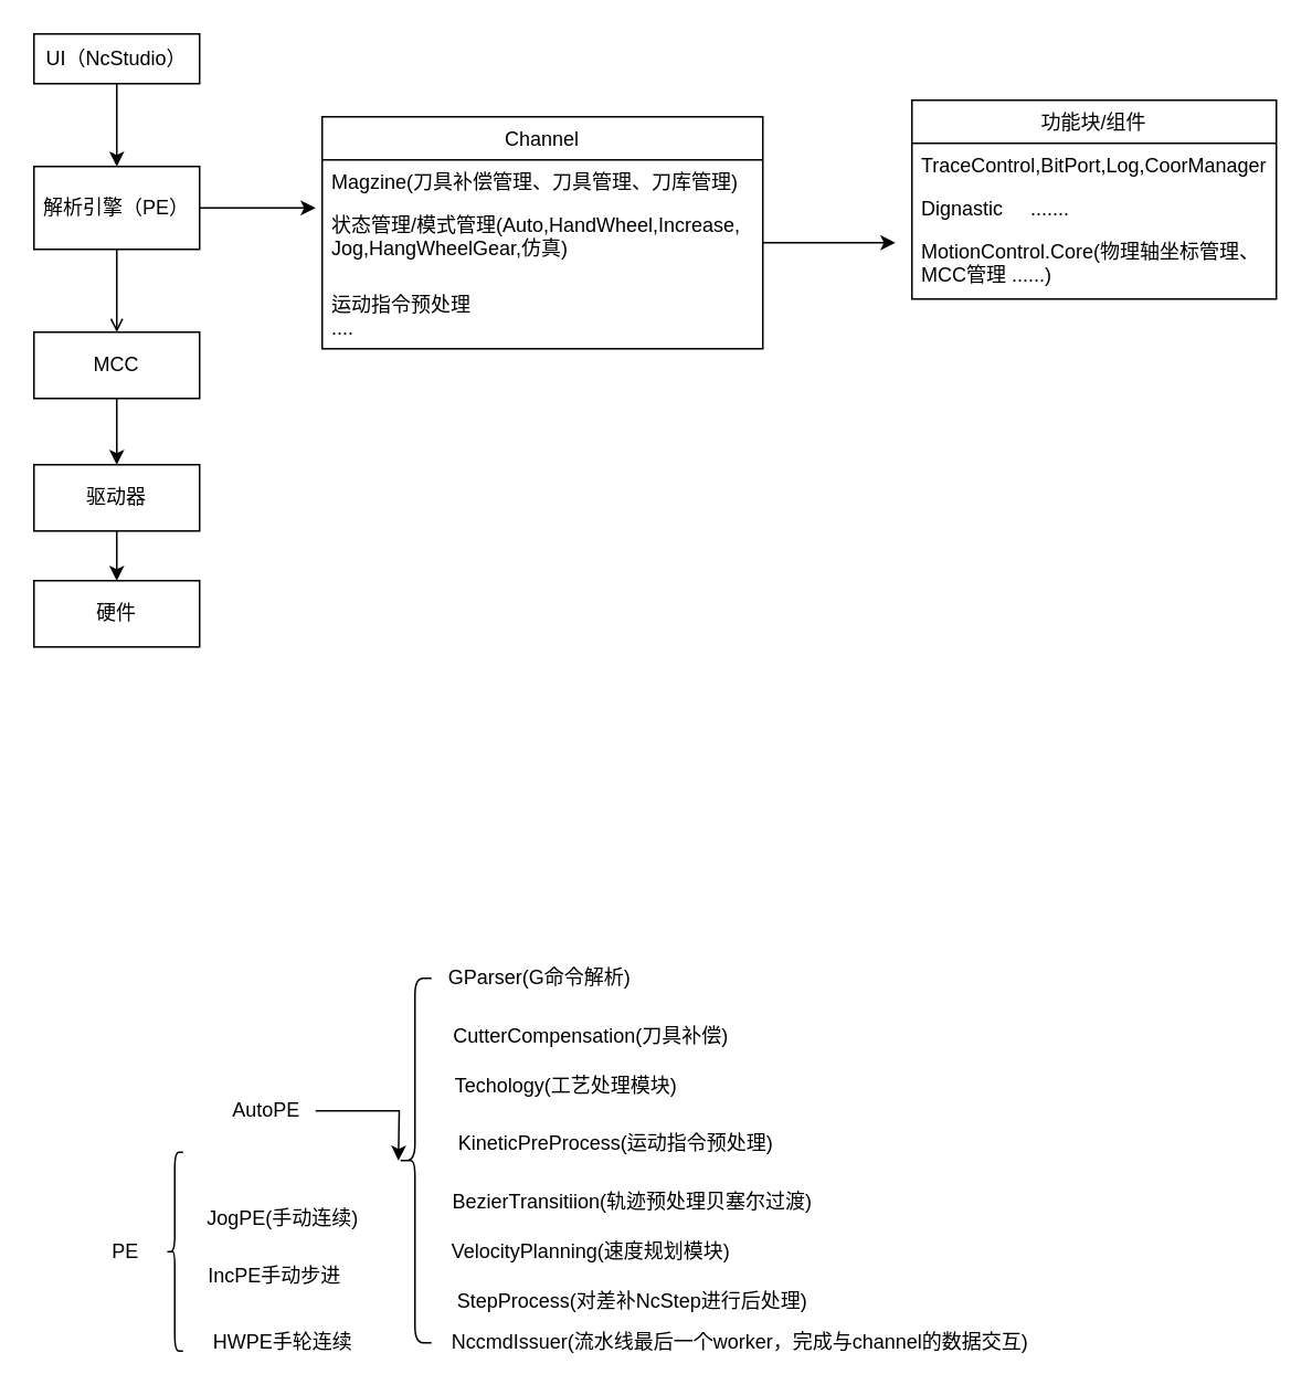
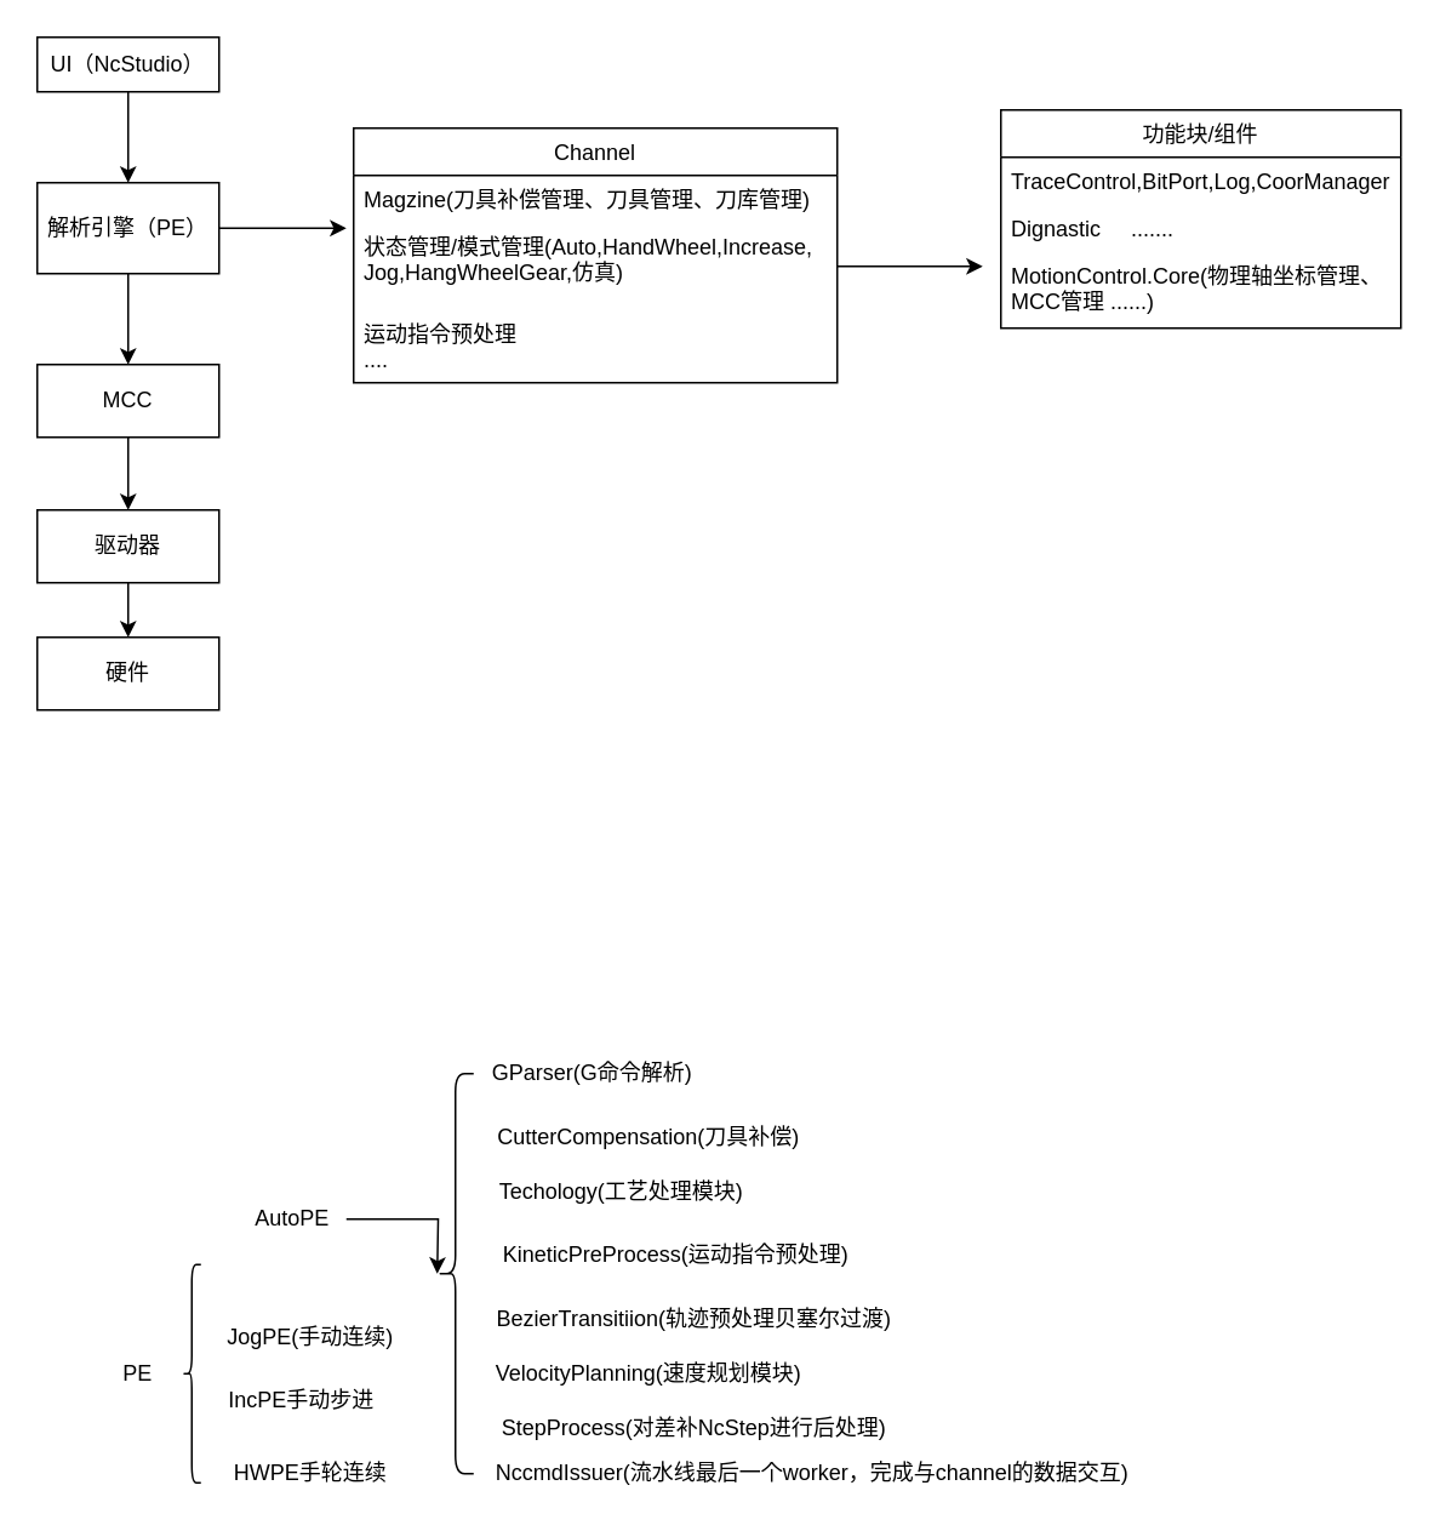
  <mxCell id="0" />
  <mxCell id="1" parent="0" />
  <mxCell id="2" style="edgeStyle=orthogonalEdgeStyle;rounded=0;orthogonalLoop=1;jettySize=auto;html=1;entryX=0.5;entryY=0;entryDx=0;entryDy=0;" edge="1" parent="1" source="3" target="6"><mxGeometry relative="1" as="geometry" /></mxCell>
  <mxCell id="3" value="UI（NcStudio）" style="rounded=0;whiteSpace=wrap;html=1;" vertex="1" parent="1"><mxGeometry x="20" y="20" width="100" height="30" as="geometry" /></mxCell>
- <mxCell id="4" style="edgeStyle=orthogonalEdgeStyle;rounded=0;orthogonalLoop=1;jettySize=auto;html=1;entryX=0.5;entryY=0;entryDx=0;entryDy=0;endArrow=open;" edge="1" parent="1" source="6" target="8"><mxGeometry relative="1" as="geometry" /></mxCell>
+ <mxCell id="4" style="edgeStyle=orthogonalEdgeStyle;rounded=0;orthogonalLoop=1;jettySize=auto;html=1;entryX=0.5;entryY=0;entryDx=0;entryDy=0;" edge="1" parent="1" source="6" target="8"><mxGeometry relative="1" as="geometry" /></mxCell>
  <mxCell id="5" style="edgeStyle=orthogonalEdgeStyle;rounded=0;orthogonalLoop=1;jettySize=auto;html=1;" edge="1" parent="1" source="6"><mxGeometry relative="1" as="geometry"><mxPoint x="190" y="125" as="targetPoint" /></mxGeometry></mxCell>
  <mxCell id="6" value="解析引擎（PE）" style="rounded=0;whiteSpace=wrap;html=1;" vertex="1" parent="1"><mxGeometry x="20" y="100" width="100" height="50" as="geometry" /></mxCell>
  <mxCell id="7" style="edgeStyle=orthogonalEdgeStyle;rounded=0;orthogonalLoop=1;jettySize=auto;html=1;entryX=0.5;entryY=0;entryDx=0;entryDy=0;" edge="1" parent="1" source="8" target="10"><mxGeometry relative="1" as="geometry" /></mxCell>
  <mxCell id="8" value="MCC" style="rounded=0;whiteSpace=wrap;html=1;" vertex="1" parent="1"><mxGeometry x="20" y="200" width="100" height="40" as="geometry" /></mxCell>
  <mxCell id="9" style="edgeStyle=orthogonalEdgeStyle;rounded=0;orthogonalLoop=1;jettySize=auto;html=1;entryX=0.5;entryY=0;entryDx=0;entryDy=0;" edge="1" parent="1" source="10" target="11"><mxGeometry relative="1" as="geometry" /></mxCell>
  <mxCell id="10" value="驱动器" style="rounded=0;whiteSpace=wrap;html=1;" vertex="1" parent="1"><mxGeometry x="20" y="280" width="100" height="40" as="geometry" /></mxCell>
  <mxCell id="11" value="硬件" style="rounded=0;whiteSpace=wrap;html=1;" vertex="1" parent="1"><mxGeometry x="20" y="350" width="100" height="40" as="geometry" /></mxCell>
  <mxCell id="12" value="" style="shape=curlyBracket;whiteSpace=wrap;html=1;rounded=1;" vertex="1" parent="1"><mxGeometry x="100" y="695" width="10" height="120" as="geometry" /></mxCell>
  <mxCell id="13" style="edgeStyle=orthogonalEdgeStyle;rounded=0;orthogonalLoop=1;jettySize=auto;html=1;" edge="1" parent="1" source="14"><mxGeometry relative="1" as="geometry"><mxPoint x="240" y="700" as="targetPoint" /></mxGeometry></mxCell>
  <mxCell id="14" value="AutoPE&lt;br&gt;" style="text;html=1;align=center;verticalAlign=middle;resizable=0;points=[];autosize=1;strokeColor=none;" vertex="1" parent="1"><mxGeometry x="130" y="660" width="60" height="20" as="geometry" /></mxCell>
  <mxCell id="15" value="JogPE(手动连续)" style="text;html=1;align=center;verticalAlign=middle;resizable=0;points=[];autosize=1;strokeColor=none;" vertex="1" parent="1"><mxGeometry x="115" y="725" width="110" height="20" as="geometry" /></mxCell>
  <mxCell id="16" value="IncPE手动步进" style="text;html=1;align=center;verticalAlign=middle;resizable=0;points=[];autosize=1;strokeColor=none;" vertex="1" parent="1"><mxGeometry x="115" y="760" width="100" height="20" as="geometry" /></mxCell>
  <mxCell id="17" value="HWPE手轮连续" style="text;html=1;align=center;verticalAlign=middle;resizable=0;points=[];autosize=1;strokeColor=none;" vertex="1" parent="1"><mxGeometry x="120" y="800" width="100" height="20" as="geometry" /></mxCell>
  <mxCell id="18" value="" style="shape=curlyBracket;whiteSpace=wrap;html=1;rounded=1;size=0.5;" vertex="1" parent="1"><mxGeometry x="240" y="590" width="20" height="220" as="geometry" /></mxCell>
  <mxCell id="19" value="GParser(G命令解析)" style="text;html=1;align=center;verticalAlign=middle;resizable=0;points=[];autosize=1;strokeColor=none;" vertex="1" parent="1"><mxGeometry x="260" y="580" width="130" height="20" as="geometry" /></mxCell>
  <mxCell id="20" value="CutterCompensation(刀具补偿)" style="text;html=1;align=center;verticalAlign=middle;resizable=0;points=[];autosize=1;strokeColor=none;" vertex="1" parent="1"><mxGeometry x="266" y="615" width="180" height="20" as="geometry" /></mxCell>
  <mxCell id="21" value="Techology(工艺处理模块)" style="text;html=1;align=center;verticalAlign=middle;resizable=0;points=[];autosize=1;strokeColor=none;" vertex="1" parent="1"><mxGeometry x="266" y="645" width="150" height="20" as="geometry" /></mxCell>
  <mxCell id="22" value="KineticPreProcess(运动指令预处理)" style="text;html=1;align=center;verticalAlign=middle;resizable=0;points=[];autosize=1;strokeColor=none;" vertex="1" parent="1"><mxGeometry x="266" y="680" width="210" height="20" as="geometry" /></mxCell>
  <mxCell id="23" value="BezierTransitiion(轨迹预处理贝塞尔过渡)" style="text;html=1;align=center;verticalAlign=middle;resizable=0;points=[];autosize=1;strokeColor=none;" vertex="1" parent="1"><mxGeometry x="266" y="715" width="230" height="20" as="geometry" /></mxCell>
  <mxCell id="24" value="VelocityPlanning(速度规划模块)" style="text;html=1;align=center;verticalAlign=middle;resizable=0;points=[];autosize=1;strokeColor=none;" vertex="1" parent="1"><mxGeometry x="266" y="745" width="180" height="20" as="geometry" /></mxCell>
  <mxCell id="25" value="StepProcess(对差补NcStep进行后处理)" style="text;html=1;align=center;verticalAlign=middle;resizable=0;points=[];autosize=1;strokeColor=none;" vertex="1" parent="1"><mxGeometry x="266" y="775" width="230" height="20" as="geometry" /></mxCell>
  <mxCell id="26" value="NccmdIssuer(流水线最后一个worker，完成与channel的数据交互)" style="text;html=1;align=center;verticalAlign=middle;resizable=0;points=[];autosize=1;strokeColor=none;" vertex="1" parent="1"><mxGeometry x="266" y="800" width="360" height="20" as="geometry" /></mxCell>
  <mxCell id="27" value="PE" style="text;html=1;align=center;verticalAlign=middle;resizable=0;points=[];autosize=1;strokeColor=none;" vertex="1" parent="1"><mxGeometry x="60" y="745" width="30" height="20" as="geometry" /></mxCell>
  <mxCell id="28" value="Channel" style="swimlane;fontStyle=0;childLayout=stackLayout;horizontal=1;startSize=26;horizontalStack=0;resizeParent=1;resizeParentMax=0;resizeLast=0;collapsible=1;marginBottom=0;" vertex="1" parent="1"><mxGeometry x="194" y="70" width="266" height="140" as="geometry"><mxRectangle x="414" y="180" width="80" height="26" as="alternateBounds" /></mxGeometry></mxCell>
  <mxCell id="29" value="Magzine(刀具补偿管理、刀具管理、刀库管理)" style="text;strokeColor=none;fillColor=none;align=left;verticalAlign=top;spacingLeft=4;spacingRight=4;overflow=hidden;rotatable=0;points=[[0,0.5],[1,0.5]];portConstraint=eastwest;" vertex="1" parent="28"><mxGeometry y="26" width="266" height="26" as="geometry" /></mxCell>
  <mxCell id="30" value="状态管理/模式管理(Auto,HandWheel,Increase,&#10;Jog,HangWheelGear,仿真)" style="text;strokeColor=none;fillColor=none;align=left;verticalAlign=top;spacingLeft=4;spacingRight=4;overflow=hidden;rotatable=0;points=[[0,0.5],[1,0.5]];portConstraint=eastwest;" vertex="1" parent="28"><mxGeometry y="52" width="266" height="48" as="geometry" /></mxCell>
  <mxCell id="31" value="运动指令预处理&#10;...." style="text;strokeColor=none;fillColor=none;align=left;verticalAlign=top;spacingLeft=4;spacingRight=4;overflow=hidden;rotatable=0;points=[[0,0.5],[1,0.5]];portConstraint=eastwest;" vertex="1" parent="28"><mxGeometry y="100" width="266" height="40" as="geometry" /></mxCell>
  <mxCell id="32" style="edgeStyle=orthogonalEdgeStyle;rounded=0;orthogonalLoop=1;jettySize=auto;html=1;" edge="1" parent="1" source="30"><mxGeometry relative="1" as="geometry"><mxPoint x="540" y="146" as="targetPoint" /></mxGeometry></mxCell>
  <mxCell id="33" value="功能块/组件" style="swimlane;fontStyle=0;childLayout=stackLayout;horizontal=1;startSize=26;horizontalStack=0;resizeParent=1;resizeParentMax=0;resizeLast=0;collapsible=1;marginBottom=0;" vertex="1" parent="1"><mxGeometry x="550" y="60" width="220" height="120" as="geometry" /></mxCell>
  <mxCell id="34" value="TraceControl,BitPort,Log,CoorManager" style="text;strokeColor=none;fillColor=none;align=left;verticalAlign=top;spacingLeft=4;spacingRight=4;overflow=hidden;rotatable=0;points=[[0,0.5],[1,0.5]];portConstraint=eastwest;" vertex="1" parent="33"><mxGeometry y="26" width="220" height="26" as="geometry" /></mxCell>
  <mxCell id="35" value="Dignastic     ......." style="text;strokeColor=none;fillColor=none;align=left;verticalAlign=top;spacingLeft=4;spacingRight=4;overflow=hidden;rotatable=0;points=[[0,0.5],[1,0.5]];portConstraint=eastwest;" vertex="1" parent="33"><mxGeometry y="52" width="220" height="26" as="geometry" /></mxCell>
  <mxCell id="36" value="MotionControl.Core(物理轴坐标管理、&#10;MCC管理 ......)" style="text;strokeColor=none;fillColor=none;align=left;verticalAlign=top;spacingLeft=4;spacingRight=4;overflow=hidden;rotatable=0;points=[[0,0.5],[1,0.5]];portConstraint=eastwest;" vertex="1" parent="33"><mxGeometry y="78" width="220" height="42" as="geometry" /></mxCell>
